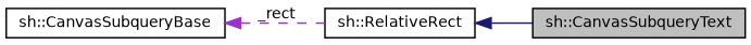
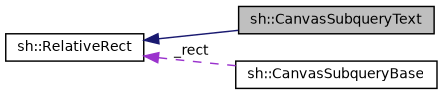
  digraph {
    rankdir=LR
    node [color=black fillcolor=white fontname=Helvetica fontsize=10 shape=record style=filled]
    edge [dir=back fontname=Helvetica fontsize=10 labelfontname=Helvetica labelfontsize=10]
    n1 [fillcolor=grey75 fontcolor=black height=0.2 label="sh::CanvasSubqueryText" width=0.4]
    n2 [height=0.2 label="sh::CanvasSubqueryBase" width=0.4]
    n3 [height=0.2 label="sh::RelativeRect" width=0.4]
    n3 -> n1 [color=midnightblue style=solid]
-   n2 -> n3 [color=darkorchid3 label=" _rect" style=dashed]
+   n3 -> n2 [color=darkorchid3 label=" _rect" style=dashed]
  }
